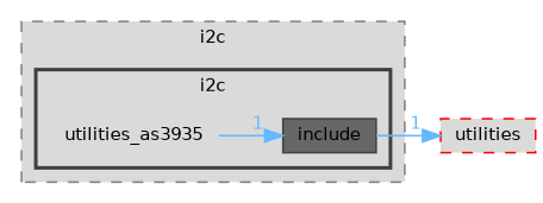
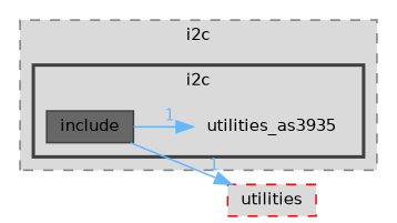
  digraph {
    compound=true
    rankdir=LR
    node [fontname=Helvetica fontsize=10 shape=box]
    edge [color=steelblue1 fontcolor=steelblue1 fontname=Helvetica fontsize=10 headlabel=1 labeldistance=1.5 labelfontname=Helvetica labelfontsize=10]
    n1 [height=0.2 label=utilities_as3935 shape=plaintext width=0.4]
    n2 [color=grey25 fillcolor="#676767" height=0.2 label=include style=filled width=0.4]
    n3 [color=red fillcolor="#dadada" height=0.2 label=utilities style="filled,dashed" width=0.4]
    subgraph cluster_1 {
      bgcolor="#dadada"
      fontname=Helvetica
      fontsize=10
      label=i2c
      pencolor=grey50
      style="filled,dashed"
      subgraph cluster_2 {
        bgcolor="#dadada"
        fontname=Helvetica
        fontsize=10
        label=i2c
        pencolor=grey25
        style="filled,bold"
        n1
        n2
      }
    }
-   n1 -> n2
+   n2 -> n1
    n2 -> n3
  }
